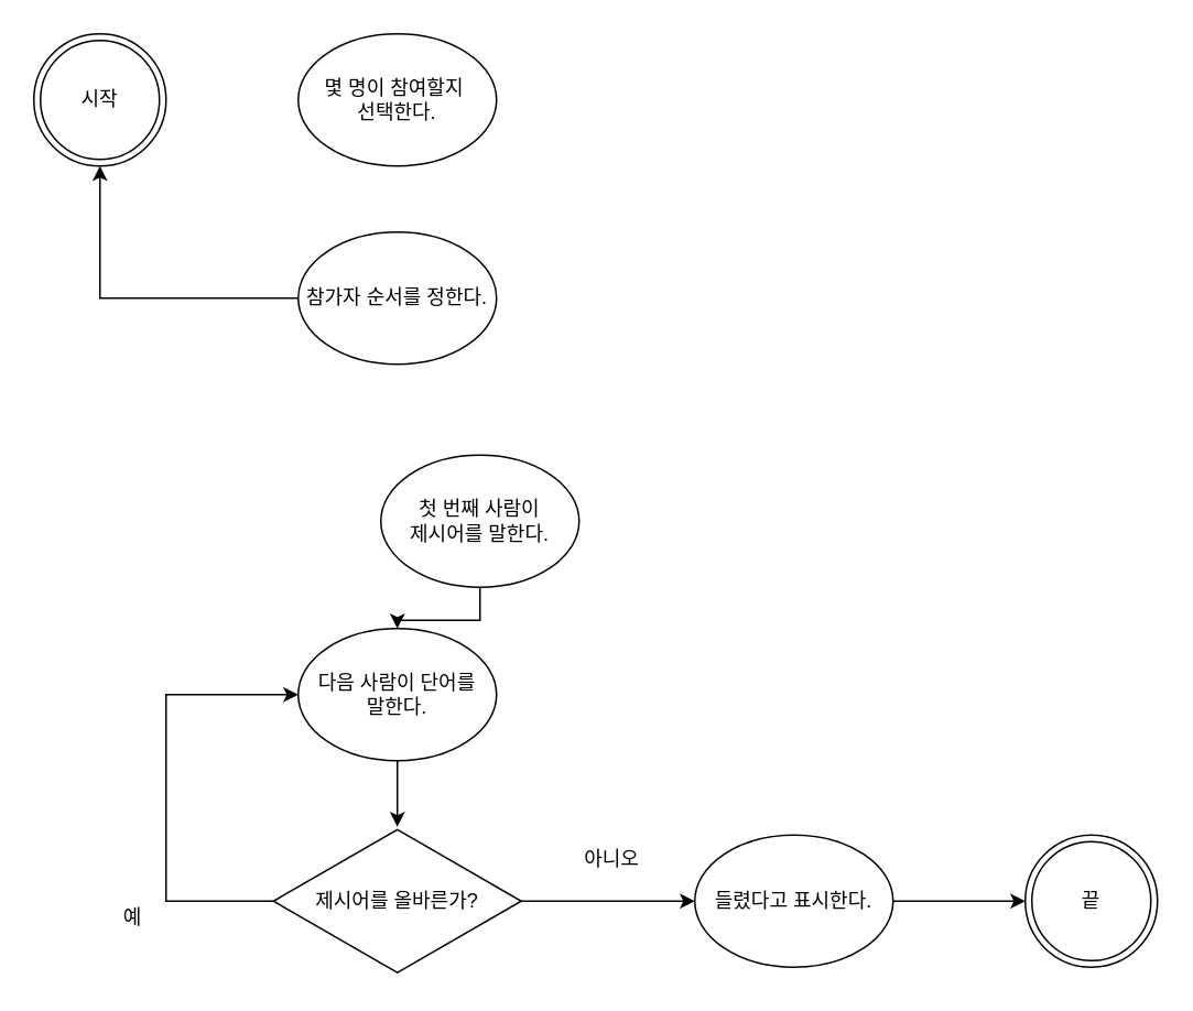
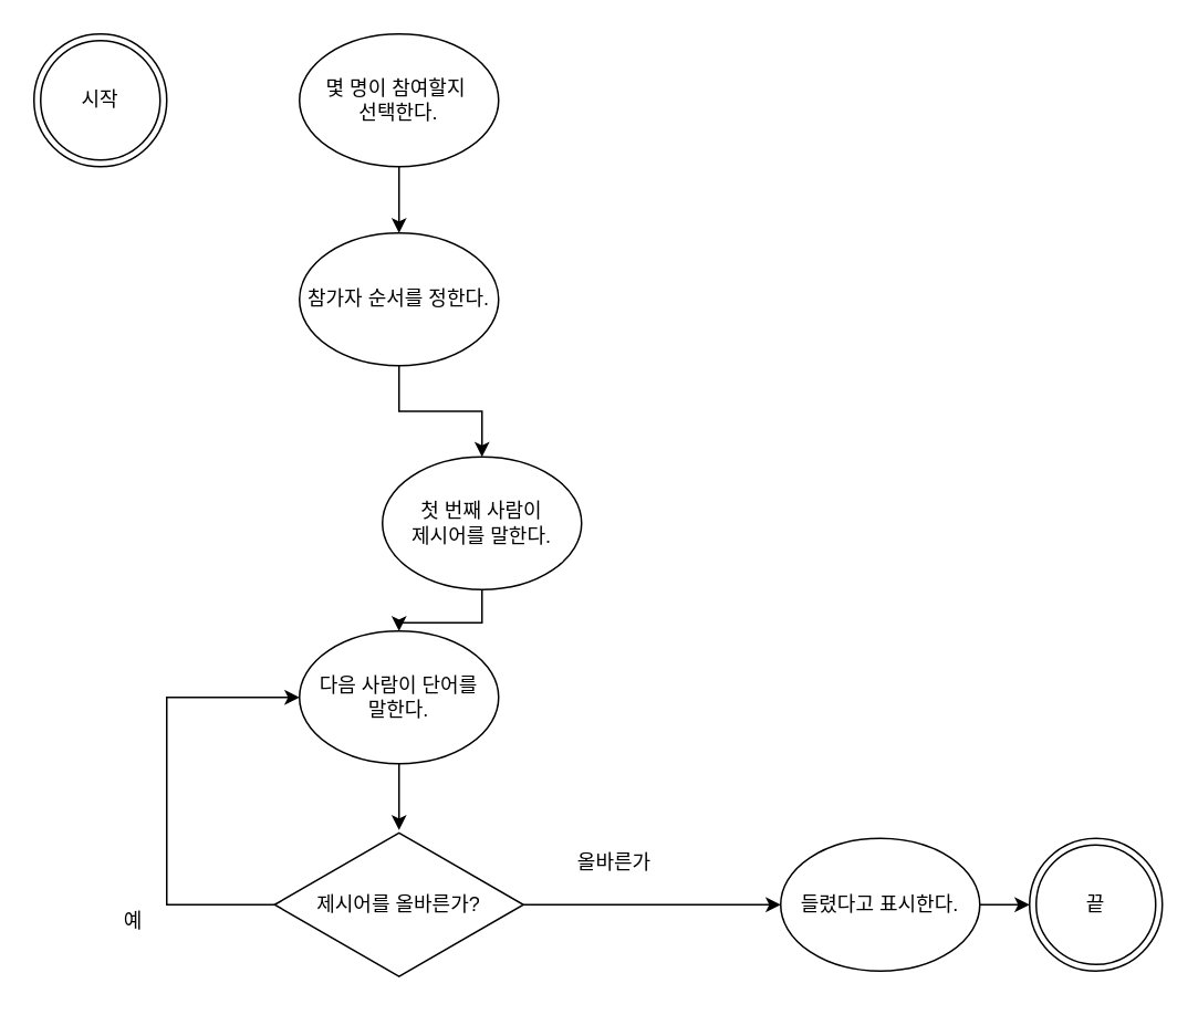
  <mxCell id="0" />
  <mxCell id="1" parent="0" />
  <mxCell id="2" value="시작" style="ellipse;shape=doubleEllipse;whiteSpace=wrap;html=1;aspect=fixed;" vertex="1" parent="1"><mxGeometry x="20" y="20" width="80" height="80" as="geometry" /></mxCell>
+ <mxCell id="3" value="" style="edgeStyle=orthogonalEdgeStyle;rounded=0;orthogonalLoop=1;jettySize=auto;html=1;" edge="1" parent="1" source="4" target="6"><mxGeometry relative="1" as="geometry" /></mxCell>
  <mxCell id="4" value="몇 명이 참여할지&amp;nbsp;&lt;br&gt;선택한다." style="ellipse;whiteSpace=wrap;html=1;align=center;" vertex="1" parent="1"><mxGeometry x="180" y="20" width="120" height="80" as="geometry" /></mxCell>
- <mxCell id="5" value="" style="edgeStyle=orthogonalEdgeStyle;rounded=0;orthogonalLoop=1;jettySize=auto;html=1;" edge="1" parent="1" source="6" target="2"><mxGeometry relative="1" as="geometry" /></mxCell>
+ <mxCell id="5" value="" style="edgeStyle=orthogonalEdgeStyle;rounded=0;orthogonalLoop=1;jettySize=auto;html=1;" edge="1" parent="1" source="6" target="10"><mxGeometry relative="1" as="geometry" /></mxCell>
  <mxCell id="6" value="참가자 순서를 정한다." style="ellipse;whiteSpace=wrap;html=1;" vertex="1" parent="1"><mxGeometry x="180" y="140" width="120" height="80" as="geometry" /></mxCell>
  <mxCell id="7" style="edgeStyle=orthogonalEdgeStyle;rounded=0;orthogonalLoop=1;jettySize=auto;html=1;exitX=0.5;exitY=1;exitDx=0;exitDy=0;" edge="1" parent="1" source="8" target="15"><mxGeometry relative="1" as="geometry" /></mxCell>
  <mxCell id="8" value="다음 사람이 단어를&lt;br&gt;말한다." style="ellipse;whiteSpace=wrap;html=1;" vertex="1" parent="1"><mxGeometry x="180" y="380" width="120" height="80" as="geometry" /></mxCell>
  <mxCell id="9" value="" style="edgeStyle=orthogonalEdgeStyle;rounded=0;orthogonalLoop=1;jettySize=auto;html=1;" edge="1" parent="1" source="10" target="8"><mxGeometry relative="1" as="geometry" /></mxCell>
  <mxCell id="10" value="첫 번째 사람이&lt;br&gt;제시어를 말한다." style="ellipse;whiteSpace=wrap;html=1;" vertex="1" parent="1"><mxGeometry x="230" y="275" width="120" height="80" as="geometry" /></mxCell>
  <mxCell id="11" value="" style="edgeStyle=orthogonalEdgeStyle;rounded=0;orthogonalLoop=1;jettySize=auto;html=1;" edge="1" parent="1" source="12" target="18"><mxGeometry relative="1" as="geometry" /></mxCell>
- <mxCell id="12" value="들렸다고 표시한다." style="ellipse;whiteSpace=wrap;html=1;" vertex="1" parent="1"><mxGeometry x="420" y="505" width="120" height="80" as="geometry" /></mxCell>
+ <mxCell id="12" value="들렸다고 표시한다." style="ellipse;whiteSpace=wrap;html=1;" vertex="1" parent="1"><mxGeometry x="470" y="505" width="120" height="80" as="geometry" /></mxCell>
  <mxCell id="13" style="edgeStyle=orthogonalEdgeStyle;rounded=0;orthogonalLoop=1;jettySize=auto;html=1;entryX=0;entryY=0.5;entryDx=0;entryDy=0;" edge="1" parent="1" source="15" target="8"><mxGeometry relative="1" as="geometry"><mxPoint x="100" y="420" as="targetPoint" /><Array as="points"><mxPoint x="100" y="545" /><mxPoint x="100" y="420" /></Array></mxGeometry></mxCell>
  <mxCell id="14" value="" style="edgeStyle=orthogonalEdgeStyle;rounded=0;orthogonalLoop=1;jettySize=auto;html=1;" edge="1" parent="1" source="15" target="12"><mxGeometry relative="1" as="geometry" /></mxCell>
  <mxCell id="15" value="제시어를 올바른가?" style="html=1;whiteSpace=wrap;aspect=fixed;shape=isoRectangle;" vertex="1" parent="1"><mxGeometry x="165" y="500" width="150" height="90" as="geometry" /></mxCell>
  <mxCell id="16" value="예" style="text;html=1;strokeColor=none;fillColor=none;align=center;verticalAlign=middle;whiteSpace=wrap;rounded=0;" vertex="1" parent="1"><mxGeometry x="50" y="540" width="60" height="30" as="geometry" /></mxCell>
- <mxCell id="17" value="아니오" style="text;html=1;strokeColor=none;fillColor=none;align=center;verticalAlign=middle;whiteSpace=wrap;rounded=0;" vertex="1" parent="1"><mxGeometry x="340" y="505" width="60" height="30" as="geometry" /></mxCell>
+ <mxCell id="17" value="올바른가" style="text;html=1;strokeColor=none;fillColor=none;align=center;verticalAlign=middle;whiteSpace=wrap;rounded=0;" vertex="1" parent="1"><mxGeometry x="340" y="505" width="60" height="30" as="geometry" /></mxCell>
  <mxCell id="18" value="끝" style="ellipse;shape=doubleEllipse;whiteSpace=wrap;html=1;aspect=fixed;" vertex="1" parent="1"><mxGeometry x="620" y="505" width="80" height="80" as="geometry" /></mxCell>
